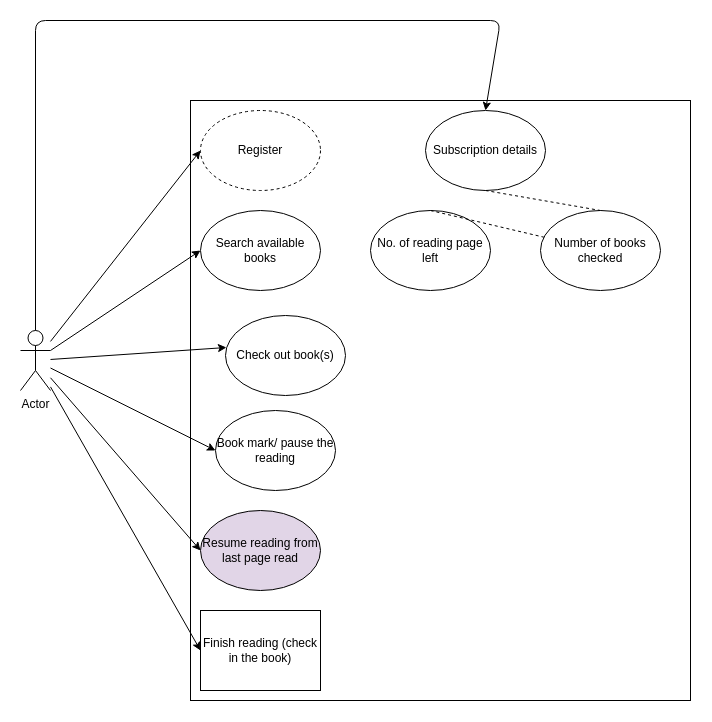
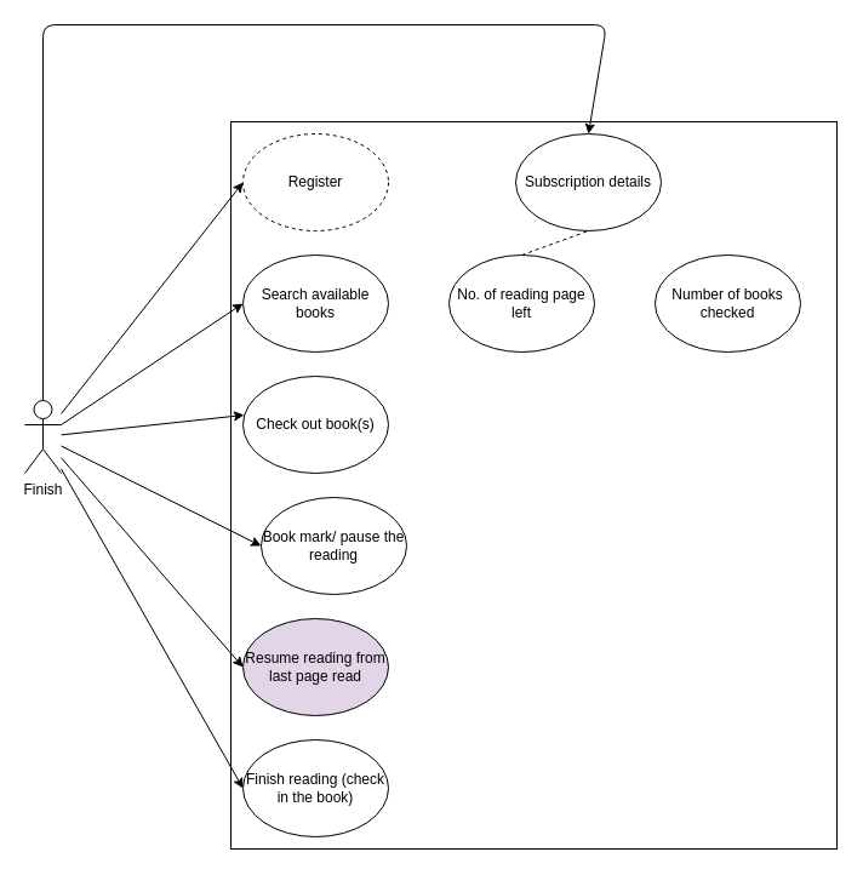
  <mxCell id="0" />
  <mxCell id="1" parent="0" />
  <mxCell id="2" value="" style="rounded=0;whiteSpace=wrap;html=1;" vertex="1" parent="1"><mxGeometry x="190" y="100" width="500" height="600" as="geometry" /></mxCell>
- <mxCell id="3" value="Actor" style="shape=umlActor;verticalLabelPosition=bottom;labelBackgroundColor=#ffffff;verticalAlign=top;html=1;outlineConnect=0;" vertex="1" parent="1"><mxGeometry x="20" y="330" width="30" height="60" as="geometry" /></mxCell>
+ <mxCell id="3" value="Finish" style="shape=umlActor;verticalLabelPosition=bottom;labelBackgroundColor=#ffffff;verticalAlign=top;html=1;outlineConnect=0;" vertex="1" parent="1"><mxGeometry x="20" y="330" width="30" height="60" as="geometry" /></mxCell>
  <mxCell id="4" value="Register" style="ellipse;whiteSpace=wrap;html=1;dashed=1;" vertex="1" parent="1"><mxGeometry x="200" y="110" width="120" height="80" as="geometry" /></mxCell>
  <mxCell id="5" value="" style="endArrow=classic;html=1;entryX=0;entryY=0.5;entryDx=0;entryDy=0;" edge="1" parent="1" source="3" target="4"><mxGeometry width="50" height="50" relative="1" as="geometry"><mxPoint x="110" y="190" as="sourcePoint" /><mxPoint x="160" y="140" as="targetPoint" /></mxGeometry></mxCell>
  <mxCell id="6" value="Search available books" style="ellipse;whiteSpace=wrap;html=1;" vertex="1" parent="1"><mxGeometry x="200" y="210" width="120" height="80" as="geometry" /></mxCell>
- <mxCell id="7" value="Check out book(s)" style="ellipse;whiteSpace=wrap;html=1;" vertex="1" parent="1"><mxGeometry x="225" y="315" width="120" height="80" as="geometry" /></mxCell>
+ <mxCell id="7" value="Check out book(s)" style="ellipse;whiteSpace=wrap;html=1;" vertex="1" parent="1"><mxGeometry x="200" y="310" width="120" height="80" as="geometry" /></mxCell>
  <mxCell id="8" value="Book mark/ pause the reading" style="ellipse;whiteSpace=wrap;html=1;" vertex="1" parent="1"><mxGeometry x="215" y="410" width="120" height="80" as="geometry" /></mxCell>
  <mxCell id="9" value="Resume reading from last page read" style="ellipse;whiteSpace=wrap;html=1;fillColor=#e1d5e7;" vertex="1" parent="1"><mxGeometry x="200" y="510" width="120" height="80" as="geometry" /></mxCell>
- <mxCell id="10" value="Finish reading (check in the book)" style="whiteSpace=wrap;html=1;rounded=0;" vertex="1" parent="1"><mxGeometry x="200" y="610" width="120" height="80" as="geometry" /></mxCell>
+ <mxCell id="10" value="Finish reading (check in the book)" style="ellipse;whiteSpace=wrap;html=1;" vertex="1" parent="1"><mxGeometry x="200" y="610" width="120" height="80" as="geometry" /></mxCell>
  <mxCell id="11" value="Subscription details" style="ellipse;whiteSpace=wrap;html=1;" vertex="1" parent="1"><mxGeometry x="425" y="110" width="120" height="80" as="geometry" /></mxCell>
  <mxCell id="12" value="Number of books checked" style="ellipse;whiteSpace=wrap;html=1;" vertex="1" parent="1"><mxGeometry x="540" y="210" width="120" height="80" as="geometry" /></mxCell>
  <mxCell id="13" value="No. of reading page left" style="ellipse;whiteSpace=wrap;html=1;" vertex="1" parent="1"><mxGeometry x="370" y="210" width="120" height="80" as="geometry" /></mxCell>
- <mxCell id="14" value="" style="endArrow=none;dashed=1;html=1;exitX=0.5;exitY=0;exitDx=0;exitDy=0;" edge="1" parent="1" source="13" target="12"><mxGeometry width="50" height="50" relative="1" as="geometry"><mxPoint x="430" y="230" as="sourcePoint" /><mxPoint x="480" y="180" as="targetPoint" /></mxGeometry></mxCell>
- <mxCell id="15" value="" style="endArrow=none;dashed=1;html=1;entryX=0.5;entryY=0;entryDx=0;entryDy=0;exitX=0.5;exitY=1;exitDx=0;exitDy=0;" edge="1" parent="1" source="11" target="12"><mxGeometry width="50" height="50" relative="1" as="geometry"><mxPoint x="490" y="320" as="sourcePoint" /><mxPoint x="540" y="270" as="targetPoint" /><Array as="points" /></mxGeometry></mxCell>
+ <mxCell id="14" value="" style="endArrow=none;dashed=1;html=1;exitX=0.5;exitY=0;exitDx=0;exitDy=0;entryX=0.5;entryY=1;entryDx=0;entryDy=0;" edge="1" parent="1" source="13" target="11"><mxGeometry width="50" height="50" relative="1" as="geometry"><mxPoint x="430" y="230" as="sourcePoint" /><mxPoint x="480" y="180" as="targetPoint" /></mxGeometry></mxCell>
  <mxCell id="16" value="" style="endArrow=classic;html=1;entryX=0;entryY=0.5;entryDx=0;entryDy=0;" edge="1" parent="1" source="3" target="6"><mxGeometry width="50" height="50" relative="1" as="geometry"><mxPoint x="110" y="250" as="sourcePoint" /><mxPoint x="160" y="200" as="targetPoint" /></mxGeometry></mxCell>
  <mxCell id="17" value="" style="endArrow=classic;html=1;entryX=0.008;entryY=0.4;entryDx=0;entryDy=0;entryPerimeter=0;" edge="1" parent="1" source="3" target="7"><mxGeometry width="50" height="50" relative="1" as="geometry"><mxPoint x="90" y="380" as="sourcePoint" /><mxPoint x="140" y="330" as="targetPoint" /></mxGeometry></mxCell>
  <mxCell id="18" value="" style="endArrow=classic;html=1;entryX=0;entryY=0.5;entryDx=0;entryDy=0;" edge="1" parent="1" source="3" target="8"><mxGeometry width="50" height="50" relative="1" as="geometry"><mxPoint x="110" y="230" as="sourcePoint" /><mxPoint x="130" y="340" as="targetPoint" /></mxGeometry></mxCell>
  <mxCell id="19" value="" style="endArrow=classic;html=1;entryX=0;entryY=0.5;entryDx=0;entryDy=0;" edge="1" parent="1" source="3" target="9"><mxGeometry width="50" height="50" relative="1" as="geometry"><mxPoint x="90" y="490" as="sourcePoint" /><mxPoint x="140" y="440" as="targetPoint" /></mxGeometry></mxCell>
  <mxCell id="20" value="" style="endArrow=classic;html=1;entryX=0;entryY=0.5;entryDx=0;entryDy=0;" edge="1" parent="1" source="3" target="10"><mxGeometry width="50" height="50" relative="1" as="geometry"><mxPoint x="350" y="430" as="sourcePoint" /><mxPoint x="400" y="380" as="targetPoint" /></mxGeometry></mxCell>
  <mxCell id="21" value="" style="endArrow=classic;html=1;exitX=0.5;exitY=0;exitDx=0;exitDy=0;exitPerimeter=0;entryX=0.5;entryY=0;entryDx=0;entryDy=0;" edge="1" parent="1" source="3" target="11"><mxGeometry width="50" height="50" relative="1" as="geometry"><mxPoint x="350" y="430" as="sourcePoint" /><mxPoint x="510" y="20" as="targetPoint" /><Array as="points"><mxPoint x="35" y="20" /><mxPoint x="500" y="20" /></Array></mxGeometry></mxCell>
